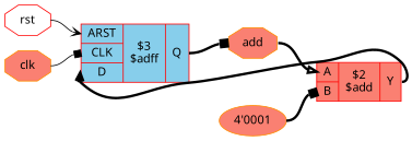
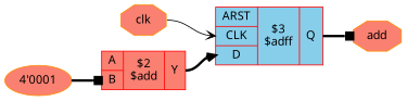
  digraph {
    fontname="Noto Sans"
    rankdir=LR
    remincross=true
    node [color=darkorange fillcolor=salmon fontname="Noto Sans" shape=octagon style=filled]
    edge [arrowhead=vee color=black fontname="Noto Sans" tailport=e style="setlinewidth(3)"]
    n1 [fontcolor=black label=clk]
    n2 [color=red fillcolor=skyblue label="{{<p10> ARST|<p11> CLK|<p12> D}|$3\n$adff|{<p13> Q}}" shape=record]
    n3 [fontcolor=black label=add]
    n4 [color=red label="{{<p6> A|<p7> B}|$2\n$add|{<p8> Y}}" shape=record]
-   n5 [color=red fillcolor=white fontcolor=black label=rst]
    n6 [label="4'0001" shape=""]
-   n1 -> n2 [arrowhead=box headport="p11:w" style=""]
+   n1 -> n2 [headport="p11:w" style=""]
    n2 -> n3 [arrowhead=box headport=w tailport="p13:e"]
-   n3 -> n4 [arrowhead=onormal headport="p6:w"]
    n4 -> n2 [headport="p12:w" tailport="p8:e"]
-   n5 -> n2 [headport="p10:w" style=""]
    n6 -> n4 [arrowhead=box headport="p7:w"]
  }
